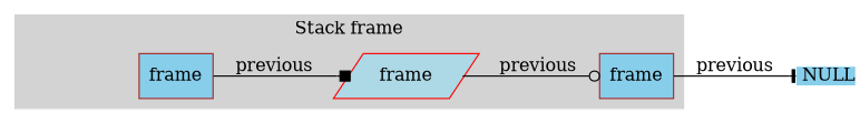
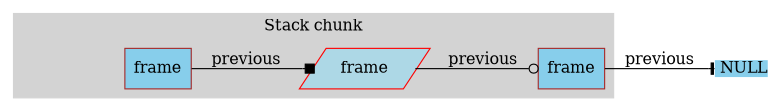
  digraph {
    rankdir=LR
    node [color=brown shape=box style=filled fillcolor=skyblue]
    fake [color=white shape=rectangle style=invis fillcolor=""]
    n2 [label=frame]
    n3 [color=red label=frame shape=parallelogram fillcolor=lightblue]
    n4 [label=frame]
    n5 [color=red label=" NULL" shape=plain]
    subgraph cluster_1 {
      color=lightgrey
      compound=true
-     label="Stack frame"
+     label="Stack chunk"
      style=filled
      fake
      n2
      n3
      n4
    }
    fake -> n2 [style=invis]
    n2 -> n3 [label=previous arrowhead=box]
    n3 -> n4 [label=previous arrowhead=odot]
    n4 -> n5 [label=previous arrowhead=tee]
  }
